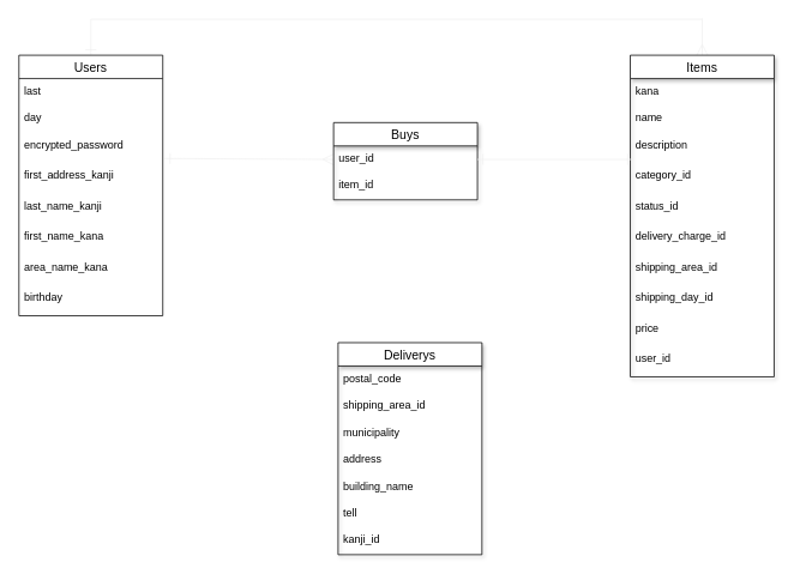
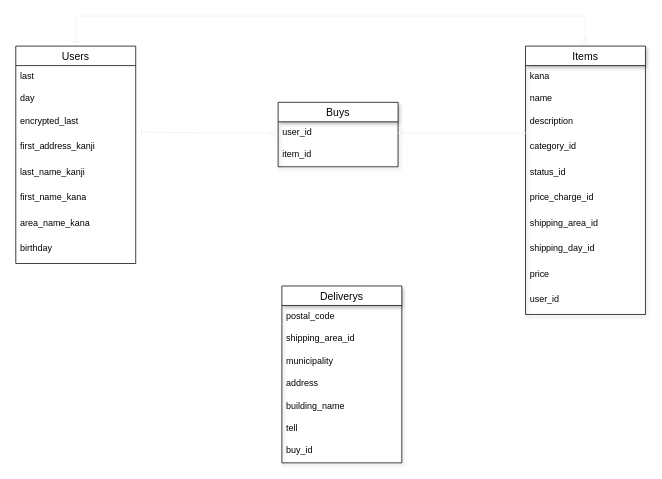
  <mxCell id="0" />
  <mxCell id="1" parent="0" />
  <mxCell id="2" style="edgeStyle=none;rounded=0;jumpSize=6;orthogonalLoop=1;jettySize=auto;html=1;shadow=0;startArrow=ERone;startFill=0;endArrow=none;endFill=0;startSize=10;endSize=10;targetPerimeterSpacing=5;strokeColor=#f0f0f0;strokeWidth=1;" edge="1" parent="1" source="3"><mxGeometry relative="1" as="geometry"><mxPoint x="100" y="21" as="targetPoint" /></mxGeometry></mxCell>
  <mxCell id="3" value="Users" style="swimlane;fontStyle=0;childLayout=stackLayout;horizontal=1;startSize=26;horizontalStack=0;resizeParent=1;resizeParentMax=0;resizeLast=0;collapsible=1;marginBottom=0;align=center;fontSize=14;aspect=fixed;" vertex="1" parent="1"><mxGeometry x="20" y="61" width="160" height="290" as="geometry"><mxRectangle x="80" y="80" width="70" height="26" as="alternateBounds" /></mxGeometry></mxCell>
  <mxCell id="4" value="last" style="text;strokeColor=none;fillColor=none;spacingLeft=4;spacingRight=4;overflow=hidden;rotatable=0;points=[[0,0.5],[1,0.5]];portConstraint=eastwest;fontSize=12;" vertex="1" parent="3"><mxGeometry y="26" width="160" height="30" as="geometry" /></mxCell>
  <mxCell id="5" value="day" style="text;strokeColor=none;fillColor=none;spacingLeft=4;spacingRight=4;overflow=hidden;rotatable=0;points=[[0,0.5],[1,0.5]];portConstraint=eastwest;fontSize=12;" vertex="1" parent="3"><mxGeometry y="56" width="160" height="30" as="geometry" /></mxCell>
- <mxCell id="6" value="encrypted_password" style="text;strokeColor=none;fillColor=none;spacingLeft=4;spacingRight=4;overflow=hidden;rotatable=0;points=[[0,0.5],[1,0.5]];portConstraint=eastwest;fontSize=12;" vertex="1" parent="3"><mxGeometry y="86" width="160" height="34" as="geometry" /></mxCell>
+ <mxCell id="6" value="encrypted_last" style="text;strokeColor=none;fillColor=none;spacingLeft=4;spacingRight=4;overflow=hidden;rotatable=0;points=[[0,0.5],[1,0.5]];portConstraint=eastwest;fontSize=12;" vertex="1" parent="3"><mxGeometry y="86" width="160" height="34" as="geometry" /></mxCell>
  <mxCell id="7" value="first_address_kanji " style="text;strokeColor=none;fillColor=none;spacingLeft=4;spacingRight=4;overflow=hidden;rotatable=0;points=[[0,0.5],[1,0.5]];portConstraint=eastwest;fontSize=12;" vertex="1" parent="3"><mxGeometry y="120" width="160" height="34" as="geometry" /></mxCell>
  <mxCell id="8" value="last_name_kanji " style="text;strokeColor=none;fillColor=none;spacingLeft=4;spacingRight=4;overflow=hidden;rotatable=0;points=[[0,0.5],[1,0.5]];portConstraint=eastwest;fontSize=12;" vertex="1" parent="3"><mxGeometry y="154" width="160" height="34" as="geometry" /></mxCell>
  <mxCell id="9" value="first_name_kana" style="text;strokeColor=none;fillColor=none;spacingLeft=4;spacingRight=4;overflow=hidden;rotatable=0;points=[[0,0.5],[1,0.5]];portConstraint=eastwest;fontSize=12;" vertex="1" parent="3"><mxGeometry y="188" width="160" height="34" as="geometry" /></mxCell>
  <mxCell id="10" value="area_name_kana" style="text;strokeColor=none;fillColor=none;spacingLeft=4;spacingRight=4;overflow=hidden;rotatable=0;points=[[0,0.5],[1,0.5]];portConstraint=eastwest;fontSize=12;" vertex="1" parent="3"><mxGeometry y="222" width="160" height="34" as="geometry" /></mxCell>
  <mxCell id="11" value="birthday" style="text;strokeColor=none;fillColor=none;spacingLeft=4;spacingRight=4;overflow=hidden;rotatable=0;points=[[0,0.5],[1,0.5]];portConstraint=eastwest;fontSize=12;" vertex="1" parent="3"><mxGeometry y="256" width="160" height="34" as="geometry" /></mxCell>
  <mxCell id="12" style="edgeStyle=none;rounded=0;jumpSize=6;orthogonalLoop=1;jettySize=auto;html=1;entryX=1.013;entryY=-0.147;entryDx=0;entryDy=0;entryPerimeter=0;shadow=0;startArrow=ERmany;startFill=0;endArrow=ERone;endFill=0;startSize=10;endSize=10;targetPerimeterSpacing=5;strokeColor=#f0f0f0;strokeWidth=1;exitX=0;exitY=0.5;exitDx=0;exitDy=0;spacing=2;" edge="1" parent="1" source="26" target="7"><mxGeometry relative="1" as="geometry" /></mxCell>
  <mxCell id="13" style="edgeStyle=none;rounded=0;jumpSize=6;orthogonalLoop=1;jettySize=auto;html=1;shadow=0;startArrow=ERmany;startFill=0;endArrow=none;endFill=0;startSize=10;endSize=10;targetPerimeterSpacing=5;strokeColor=#f0f0f0;strokeWidth=1;" edge="1" parent="1" source="14"><mxGeometry relative="1" as="geometry"><mxPoint x="780" y="20" as="targetPoint" /></mxGeometry></mxCell>
  <mxCell id="14" value="Items" style="swimlane;fontStyle=0;childLayout=stackLayout;horizontal=1;startSize=26;horizontalStack=0;resizeParent=1;resizeParentMax=0;resizeLast=0;collapsible=1;marginBottom=0;align=center;fontSize=14;shadow=1;" vertex="1" parent="1"><mxGeometry x="700" y="61" width="160" height="358" as="geometry"><mxRectangle x="560" y="80" width="70" height="26" as="alternateBounds" /></mxGeometry></mxCell>
  <mxCell id="15" value="kana" style="text;strokeColor=none;fillColor=none;spacingLeft=4;spacingRight=4;overflow=hidden;rotatable=0;points=[[0,0.5],[1,0.5]];portConstraint=eastwest;fontSize=12;" vertex="1" parent="14"><mxGeometry y="26" width="160" height="30" as="geometry" /></mxCell>
  <mxCell id="16" value="name" style="text;strokeColor=none;fillColor=none;spacingLeft=4;spacingRight=4;overflow=hidden;rotatable=0;points=[[0,0.5],[1,0.5]];portConstraint=eastwest;fontSize=12;" vertex="1" parent="14"><mxGeometry y="56" width="160" height="30" as="geometry" /></mxCell>
  <mxCell id="17" value="description" style="text;strokeColor=none;fillColor=none;spacingLeft=4;spacingRight=4;overflow=hidden;rotatable=0;points=[[0,0.5],[1,0.5]];portConstraint=eastwest;fontSize=12;" vertex="1" parent="14"><mxGeometry y="86" width="160" height="34" as="geometry" /></mxCell>
  <mxCell id="18" value="category_id" style="text;strokeColor=none;fillColor=none;spacingLeft=4;spacingRight=4;overflow=hidden;rotatable=0;points=[[0,0.5],[1,0.5]];portConstraint=eastwest;fontSize=12;" vertex="1" parent="14"><mxGeometry y="120" width="160" height="34" as="geometry" /></mxCell>
  <mxCell id="19" value="status_id" style="text;strokeColor=none;fillColor=none;spacingLeft=4;spacingRight=4;overflow=hidden;rotatable=0;points=[[0,0.5],[1,0.5]];portConstraint=eastwest;fontSize=12;" vertex="1" parent="14"><mxGeometry y="154" width="160" height="34" as="geometry" /></mxCell>
- <mxCell id="20" value="delivery_charge_id" style="text;strokeColor=none;fillColor=none;spacingLeft=4;spacingRight=4;overflow=hidden;rotatable=0;points=[[0,0.5],[1,0.5]];portConstraint=eastwest;fontSize=12;" vertex="1" parent="14"><mxGeometry y="188" width="160" height="34" as="geometry" /></mxCell>
+ <mxCell id="20" value="price_charge_id" style="text;strokeColor=none;fillColor=none;spacingLeft=4;spacingRight=4;overflow=hidden;rotatable=0;points=[[0,0.5],[1,0.5]];portConstraint=eastwest;fontSize=12;" vertex="1" parent="14"><mxGeometry y="188" width="160" height="34" as="geometry" /></mxCell>
  <mxCell id="21" value="shipping_area_id" style="text;strokeColor=none;fillColor=none;spacingLeft=4;spacingRight=4;overflow=hidden;rotatable=0;points=[[0,0.5],[1,0.5]];portConstraint=eastwest;fontSize=12;" vertex="1" parent="14"><mxGeometry y="222" width="160" height="34" as="geometry" /></mxCell>
  <mxCell id="22" value="shipping_day_id" style="text;strokeColor=none;fillColor=none;spacingLeft=4;spacingRight=4;overflow=hidden;rotatable=0;points=[[0,0.5],[1,0.5]];portConstraint=eastwest;fontSize=12;" vertex="1" parent="14"><mxGeometry y="256" width="160" height="34" as="geometry" /></mxCell>
  <mxCell id="23" value="price " style="text;strokeColor=none;fillColor=none;spacingLeft=4;spacingRight=4;overflow=hidden;rotatable=0;points=[[0,0.5],[1,0.5]];portConstraint=eastwest;fontSize=12;" vertex="1" parent="14"><mxGeometry y="290" width="160" height="34" as="geometry" /></mxCell>
  <mxCell id="24" value="user_id" style="text;strokeColor=none;fillColor=none;spacingLeft=4;spacingRight=4;overflow=hidden;rotatable=0;points=[[0,0.5],[1,0.5]];portConstraint=eastwest;fontSize=12;" vertex="1" parent="14"><mxGeometry y="324" width="160" height="34" as="geometry" /></mxCell>
  <mxCell id="25" value="Buys" style="swimlane;fontStyle=0;childLayout=stackLayout;horizontal=1;startSize=26;horizontalStack=0;resizeParent=1;resizeParentMax=0;resizeLast=0;collapsible=1;marginBottom=0;align=center;fontSize=14;shadow=1;" vertex="1" parent="1"><mxGeometry x="370" y="136" width="160" height="86" as="geometry" /></mxCell>
  <mxCell id="26" value="user_id" style="text;strokeColor=none;fillColor=none;spacingLeft=4;spacingRight=4;overflow=hidden;rotatable=0;points=[[0,0.5],[1,0.5]];portConstraint=eastwest;fontSize=12;" vertex="1" parent="25"><mxGeometry y="26" width="160" height="30" as="geometry" /></mxCell>
  <mxCell id="27" value="item_id" style="text;strokeColor=none;fillColor=none;spacingLeft=4;spacingRight=4;overflow=hidden;rotatable=0;points=[[0,0.5],[1,0.5]];portConstraint=eastwest;fontSize=12;" vertex="1" parent="25"><mxGeometry y="56" width="160" height="30" as="geometry" /></mxCell>
  <mxCell id="28" value="Deliverys" style="swimlane;fontStyle=0;childLayout=stackLayout;horizontal=1;startSize=26;horizontalStack=0;resizeParent=1;resizeParentMax=0;resizeLast=0;collapsible=1;marginBottom=0;align=center;fontSize=14;shadow=1;" vertex="1" parent="1"><mxGeometry x="375" y="381" width="160" height="236" as="geometry" /></mxCell>
  <mxCell id="29" value=" postal_code " style="text;strokeColor=none;fillColor=none;spacingLeft=4;spacingRight=4;overflow=hidden;rotatable=0;points=[[0,0.5],[1,0.5]];portConstraint=eastwest;fontSize=12;" vertex="1" parent="28"><mxGeometry y="26" width="160" height="30" as="geometry" /></mxCell>
  <mxCell id="30" value="shipping_area_id" style="text;strokeColor=none;fillColor=none;spacingLeft=4;spacingRight=4;overflow=hidden;rotatable=0;points=[[0,0.5],[1,0.5]];portConstraint=eastwest;fontSize=12;" vertex="1" parent="28"><mxGeometry y="56" width="160" height="30" as="geometry" /></mxCell>
  <mxCell id="31" value="municipality" style="text;strokeColor=none;fillColor=none;spacingLeft=4;spacingRight=4;overflow=hidden;rotatable=0;points=[[0,0.5],[1,0.5]];portConstraint=eastwest;fontSize=12;" vertex="1" parent="28"><mxGeometry y="86" width="160" height="30" as="geometry" /></mxCell>
  <mxCell id="32" value="address " style="text;strokeColor=none;fillColor=none;spacingLeft=4;spacingRight=4;overflow=hidden;rotatable=0;points=[[0,0.5],[1,0.5]];portConstraint=eastwest;fontSize=12;" vertex="1" parent="28"><mxGeometry y="116" width="160" height="30" as="geometry" /></mxCell>
  <mxCell id="33" value="building_name" style="text;strokeColor=none;fillColor=none;spacingLeft=4;spacingRight=4;overflow=hidden;rotatable=0;points=[[0,0.5],[1,0.5]];portConstraint=eastwest;fontSize=12;" vertex="1" parent="28"><mxGeometry y="146" width="160" height="30" as="geometry" /></mxCell>
  <mxCell id="34" value="tell " style="text;strokeColor=none;fillColor=none;spacingLeft=4;spacingRight=4;overflow=hidden;rotatable=0;points=[[0,0.5],[1,0.5]];portConstraint=eastwest;fontSize=12;" vertex="1" parent="28"><mxGeometry y="176" width="160" height="30" as="geometry" /></mxCell>
- <mxCell id="35" value="kanji_id" style="text;strokeColor=none;fillColor=none;spacingLeft=4;spacingRight=4;overflow=hidden;rotatable=0;points=[[0,0.5],[1,0.5]];portConstraint=eastwest;fontSize=12;" vertex="1" parent="28"><mxGeometry y="206" width="160" height="30" as="geometry" /></mxCell>
+ <mxCell id="35" value="buy_id" style="text;strokeColor=none;fillColor=none;spacingLeft=4;spacingRight=4;overflow=hidden;rotatable=0;points=[[0,0.5],[1,0.5]];portConstraint=eastwest;fontSize=12;" vertex="1" parent="28"><mxGeometry y="206" width="160" height="30" as="geometry" /></mxCell>
  <mxCell id="36" style="edgeStyle=none;rounded=0;jumpSize=6;orthogonalLoop=1;jettySize=auto;html=1;entryX=0.019;entryY=-0.118;entryDx=0;entryDy=0;entryPerimeter=0;shadow=0;startArrow=ERone;startFill=0;endArrow=ERone;endFill=0;startSize=10;endSize=10;targetPerimeterSpacing=5;strokeColor=#f0f0f0;strokeWidth=1;" edge="1" parent="1" source="26" target="18"><mxGeometry relative="1" as="geometry" /></mxCell>
  <mxCell id="37" value="" style="endArrow=none;html=1;rounded=0;shadow=0;startSize=10;endSize=10;targetPerimeterSpacing=5;strokeColor=#f0f0f0;strokeWidth=1;" edge="1" parent="1"><mxGeometry relative="1" as="geometry"><mxPoint x="100" y="21" as="sourcePoint" /><mxPoint x="780" y="21" as="targetPoint" /></mxGeometry></mxCell>
